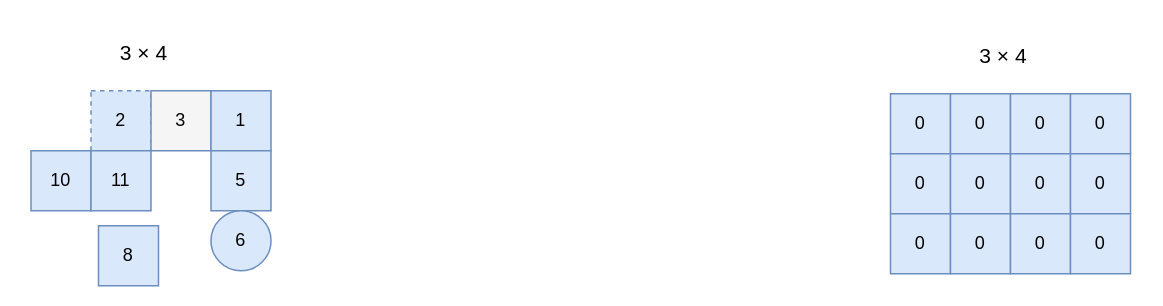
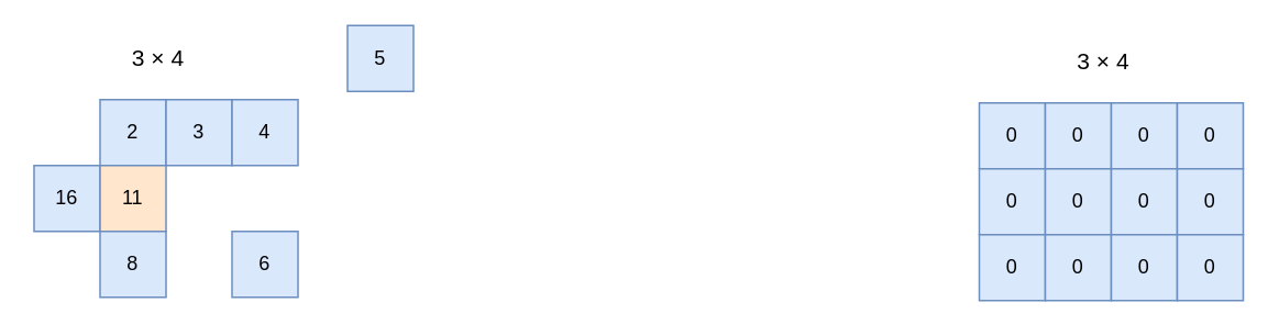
  <mxCell id="0" />
  <mxCell id="1" parent="0" />
- <mxCell id="2" value="2" style="whiteSpace=wrap;html=1;aspect=fixed;fillColor=#dae8fc;strokeColor=#6c8ebf;dashed=1;" vertex="1" parent="1"><mxGeometry x="60" y="60" width="40" height="40" as="geometry" /></mxCell>
- <mxCell id="3" value="3" style="whiteSpace=wrap;html=1;aspect=fixed;fillColor=#f5f5f5;strokeColor=#6c8ebf;" vertex="1" parent="1"><mxGeometry x="100" y="60" width="40" height="40" as="geometry" /></mxCell>
- <mxCell id="4" value="1" style="whiteSpace=wrap;html=1;aspect=fixed;fillColor=#dae8fc;strokeColor=#6c8ebf;" vertex="1" parent="1"><mxGeometry x="140" y="60" width="40" height="40" as="geometry" /></mxCell>
- <mxCell id="5" value="10" style="whiteSpace=wrap;html=1;aspect=fixed;fillColor=#dae8fc;strokeColor=#6c8ebf;" vertex="1" parent="1"><mxGeometry x="20" y="100" width="40" height="40" as="geometry" /></mxCell>
- <mxCell id="6" value="11" style="whiteSpace=wrap;html=1;aspect=fixed;fillColor=#dae8fc;strokeColor=#6c8ebf;" vertex="1" parent="1"><mxGeometry x="60" y="100" width="40" height="40" as="geometry" /></mxCell>
- <mxCell id="7" value="5" style="whiteSpace=wrap;html=1;aspect=fixed;fillColor=#dae8fc;strokeColor=#6c8ebf;" vertex="1" parent="1"><mxGeometry x="140" y="100" width="40" height="40" as="geometry" /></mxCell>
- <mxCell id="8" value="8" style="whiteSpace=wrap;html=1;aspect=fixed;fillColor=#dae8fc;strokeColor=#6c8ebf;" vertex="1" parent="1"><mxGeometry x="65" y="150" width="40" height="40" as="geometry" /></mxCell>
- <mxCell id="9" value="6" style="ellipse;whiteSpace=wrap;html=1;aspect=fixed;fillColor=#dae8fc;strokeColor=#6c8ebf;" vertex="1" parent="1"><mxGeometry x="140" y="140" width="40" height="40" as="geometry" /></mxCell>
+ <mxCell id="2" value="2" style="whiteSpace=wrap;html=1;aspect=fixed;fillColor=#dae8fc;strokeColor=#6c8ebf;" vertex="1" parent="1"><mxGeometry x="60" y="60" width="40" height="40" as="geometry" /></mxCell>
+ <mxCell id="3" value="3" style="whiteSpace=wrap;html=1;aspect=fixed;fillColor=#dae8fc;strokeColor=#6c8ebf;" vertex="1" parent="1"><mxGeometry x="100" y="60" width="40" height="40" as="geometry" /></mxCell>
+ <mxCell id="4" value="4" style="whiteSpace=wrap;html=1;aspect=fixed;fillColor=#dae8fc;strokeColor=#6c8ebf;" vertex="1" parent="1"><mxGeometry x="140" y="60" width="40" height="40" as="geometry" /></mxCell>
+ <mxCell id="5" value="16" style="whiteSpace=wrap;html=1;aspect=fixed;fillColor=#dae8fc;strokeColor=#6c8ebf;" vertex="1" parent="1"><mxGeometry x="20" y="100" width="40" height="40" as="geometry" /></mxCell>
+ <mxCell id="6" value="11" style="whiteSpace=wrap;html=1;aspect=fixed;fillColor=#ffe6cc;strokeColor=#6c8ebf;" vertex="1" parent="1"><mxGeometry x="60" y="100" width="40" height="40" as="geometry" /></mxCell>
+ <mxCell id="7" value="5" style="whiteSpace=wrap;html=1;aspect=fixed;fillColor=#dae8fc;strokeColor=#6c8ebf;" vertex="1" parent="1"><mxGeometry x="210" y="15" width="40" height="40" as="geometry" /></mxCell>
+ <mxCell id="8" value="8" style="whiteSpace=wrap;html=1;aspect=fixed;fillColor=#dae8fc;strokeColor=#6c8ebf;" vertex="1" parent="1"><mxGeometry x="60" y="140" width="40" height="40" as="geometry" /></mxCell>
+ <mxCell id="9" value="6" style="whiteSpace=wrap;html=1;aspect=fixed;fillColor=#dae8fc;strokeColor=#6c8ebf;" vertex="1" parent="1"><mxGeometry x="140" y="140" width="40" height="40" as="geometry" /></mxCell>
  <mxCell id="10" value="3 × 4" style="text;html=1;align=center;verticalAlign=middle;resizable=0;points=[];autosize=1;strokeColor=none;fillColor=none;fontSize=14;" vertex="1" parent="1"><mxGeometry x="65" y="20" width="60" height="30" as="geometry" /></mxCell>
  <mxCell id="11" value="0" style="whiteSpace=wrap;html=1;aspect=fixed;fillColor=#dae8fc;strokeColor=#6c8ebf;" vertex="1" parent="1"><mxGeometry x="593" y="62" width="40" height="40" as="geometry" /></mxCell>
  <mxCell id="12" value="0" style="whiteSpace=wrap;html=1;aspect=fixed;fillColor=#dae8fc;strokeColor=#6c8ebf;" vertex="1" parent="1"><mxGeometry x="633" y="62" width="40" height="40" as="geometry" /></mxCell>
  <mxCell id="13" value="0" style="whiteSpace=wrap;html=1;aspect=fixed;fillColor=#dae8fc;strokeColor=#6c8ebf;" vertex="1" parent="1"><mxGeometry x="673" y="62" width="40" height="40" as="geometry" /></mxCell>
  <mxCell id="14" value="0" style="whiteSpace=wrap;html=1;aspect=fixed;fillColor=#dae8fc;strokeColor=#6c8ebf;" vertex="1" parent="1"><mxGeometry x="713" y="62" width="40" height="40" as="geometry" /></mxCell>
  <mxCell id="15" value="0" style="whiteSpace=wrap;html=1;aspect=fixed;fillColor=#dae8fc;strokeColor=#6c8ebf;" vertex="1" parent="1"><mxGeometry x="593" y="102" width="40" height="40" as="geometry" /></mxCell>
  <mxCell id="16" value="0" style="whiteSpace=wrap;html=1;aspect=fixed;fillColor=#dae8fc;strokeColor=#6c8ebf;" vertex="1" parent="1"><mxGeometry x="633" y="102" width="40" height="40" as="geometry" /></mxCell>
  <mxCell id="17" value="0" style="whiteSpace=wrap;html=1;aspect=fixed;fillColor=#dae8fc;strokeColor=#6c8ebf;" vertex="1" parent="1"><mxGeometry x="673" y="102" width="40" height="40" as="geometry" /></mxCell>
  <mxCell id="18" value="0" style="whiteSpace=wrap;html=1;aspect=fixed;fillColor=#dae8fc;strokeColor=#6c8ebf;" vertex="1" parent="1"><mxGeometry x="713" y="102" width="40" height="40" as="geometry" /></mxCell>
  <mxCell id="19" value="0" style="whiteSpace=wrap;html=1;aspect=fixed;fillColor=#dae8fc;strokeColor=#6c8ebf;" vertex="1" parent="1"><mxGeometry x="593" y="142" width="40" height="40" as="geometry" /></mxCell>
  <mxCell id="20" value="0" style="whiteSpace=wrap;html=1;aspect=fixed;fillColor=#dae8fc;strokeColor=#6c8ebf;" vertex="1" parent="1"><mxGeometry x="633" y="142" width="40" height="40" as="geometry" /></mxCell>
  <mxCell id="21" value="0" style="whiteSpace=wrap;html=1;aspect=fixed;fillColor=#dae8fc;strokeColor=#6c8ebf;" vertex="1" parent="1"><mxGeometry x="673" y="142" width="40" height="40" as="geometry" /></mxCell>
  <mxCell id="22" value="0" style="whiteSpace=wrap;html=1;aspect=fixed;fillColor=#dae8fc;strokeColor=#6c8ebf;" vertex="1" parent="1"><mxGeometry x="713" y="142" width="40" height="40" as="geometry" /></mxCell>
  <mxCell id="23" value="3 × 4" style="text;html=1;align=center;verticalAlign=middle;resizable=0;points=[];autosize=1;strokeColor=none;fillColor=none;fontSize=14;" vertex="1" parent="1"><mxGeometry x="638" y="22" width="60" height="30" as="geometry" /></mxCell>
